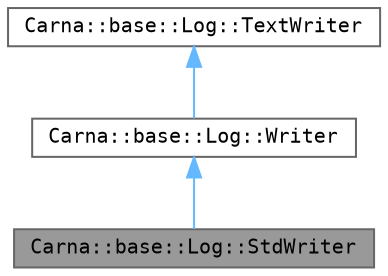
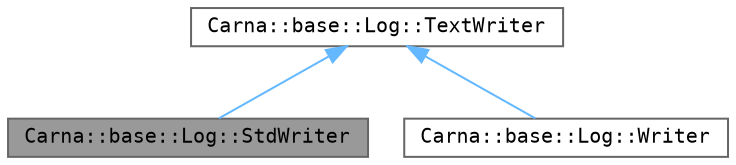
  digraph {
    fontname="DejaVu Sans Mono"
    node [color=gray40 fillcolor=white fontname="DejaVu Sans Mono" fontsize=10 shape=box style=filled]
    edge [color=steelblue1 dir=back fontname="DejaVu Sans Mono" fontsize=10 labelfontname=Helvetica labelfontsize=10 style=solid]
    n1 [fillcolor=grey60 fontcolor=black height=0.2 label="Carna::base::Log::StdWriter" width=0.4]
    n2 [height=0.2 label="Carna::base::Log::TextWriter" width=0.4]
    n3 [height=0.2 label="Carna::base::Log::Writer" width=0.4]
-   n3 -> n1
+   n2 -> n1
    n2 -> n3
  }
